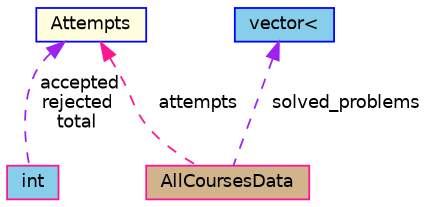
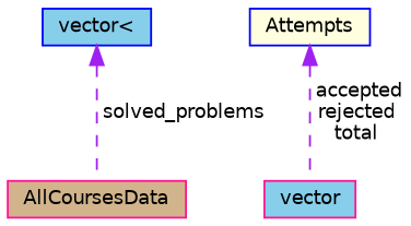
  digraph {
    node [color=deeppink fillcolor=skyblue fontname=Helvetica fontsize=10 shape=record style=filled]
    edge [color=purple dir=back fontname=Helvetica fontsize=10 labelfontname=Helvetica labelfontsize=10 style=dashed]
    n1 [fillcolor=tan fontcolor=black height=0.2 label=AllCoursesData width=0.4]
    n2 [color=blue fillcolor=lightyellow height=0.2 label=Attempts width=0.4]
-   n3 [height=0.2 label=int width=0.4]
+   n3 [height=0.2 label=vector width=0.4]
    n4 [color=blue height=0.2 label="vector\<" width=0.4]
-   n2 -> n1 [color=deeppink label=" attempts"]
    n2 -> n3 [label=" accepted\nrejected\ntotal"]
    n4 -> n1 [label=" solved_problems"]
  }
